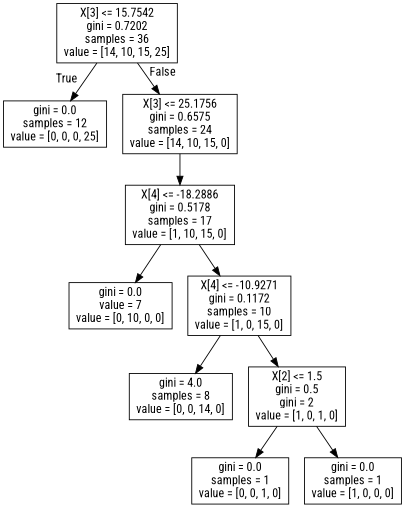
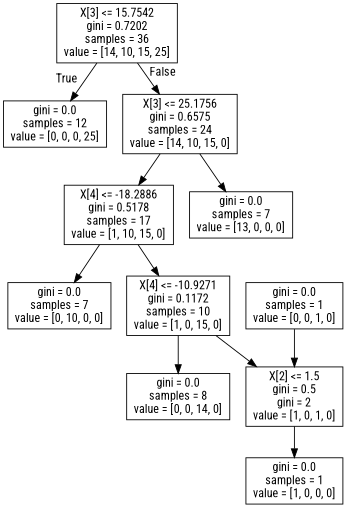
  digraph {
    fontname="Roboto Condensed"
    node [fontname="Roboto Condensed" shape=box]
    edge [fontname="Roboto Condensed"]
    n1 [label="X[3] <= 15.7542\ngini = 0.7202\nsamples = 36\nvalue = [14, 10, 15, 25]"]
    n2 [label="gini = 0.0\nsamples = 12\nvalue = [0, 0, 0, 25]"]
    n3 [label="X[3] <= 25.1756\ngini = 0.6575\nsamples = 24\nvalue = [14, 10, 15, 0]"]
    n4 [label="X[4] <= -18.2886\ngini = 0.5178\nsamples = 17\nvalue = [1, 10, 15, 0]"]
-   n6 [label="gini = 0.0\nvalue = 7\nvalue = [0, 10, 0, 0]"]
+   n5 [label="gini = 0.0\nsamples = 7\nvalue = [13, 0, 0, 0]"]
+   n6 [label="gini = 0.0\nsamples = 7\nvalue = [0, 10, 0, 0]"]
    n7 [label="X[4] <= -10.9271\ngini = 0.1172\nsamples = 10\nvalue = [1, 0, 15, 0]"]
-   n8 [label="gini = 4.0\nsamples = 8\nvalue = [0, 0, 14, 0]"]
+   n8 [label="gini = 0.0\nsamples = 8\nvalue = [0, 0, 14, 0]"]
    n9 [label="X[2] <= 1.5\ngini = 0.5\ngini = 2\nvalue = [1, 0, 1, 0]"]
    n10 [label="gini = 0.0\nsamples = 1\nvalue = [0, 0, 1, 0]"]
    n11 [label="gini = 0.0\nsamples = 1\nvalue = [1, 0, 0, 0]"]
    n1 -> n2 [headlabel=True labelangle=45 labeldistance=2.5]
    n1 -> n3 [headlabel=False labelangle=-45 labeldistance=2.5]
    n3 -> n4
+   n3 -> n5
    n4 -> n6
    n4 -> n7
    n7 -> n8
    n7 -> n9
-   n9 -> n10
+   n10 -> n9
    n9 -> n11
  }
